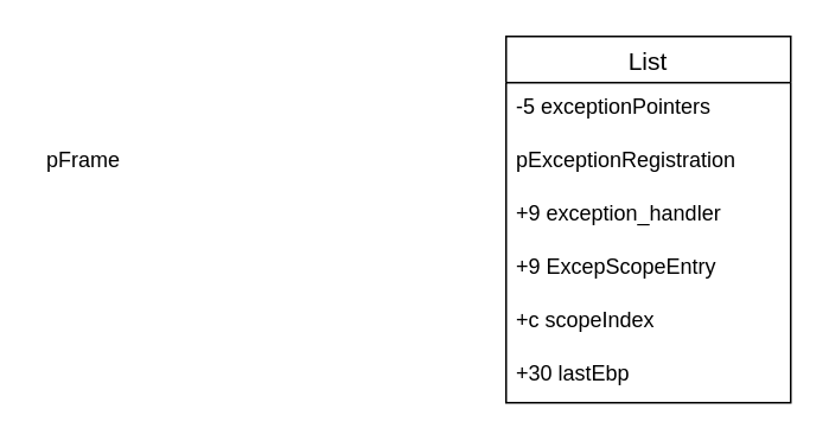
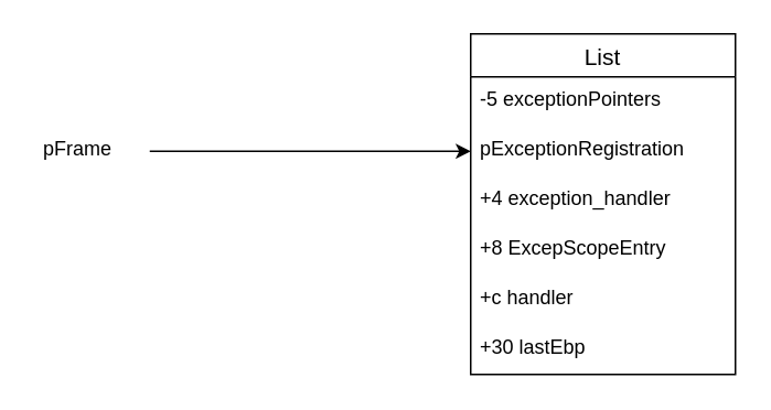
  <mxCell id="0" />
  <mxCell id="1" parent="0" />
  <mxCell id="2" value="List" style="swimlane;fontStyle=0;childLayout=stackLayout;horizontal=1;startSize=26;horizontalStack=0;resizeParent=1;resizeParentMax=0;resizeLast=0;collapsible=1;marginBottom=0;align=center;fontSize=14;" vertex="1" parent="1"><mxGeometry x="284" y="20" width="160" height="206" as="geometry" /></mxCell>
  <mxCell id="3" value="-5 exceptionPointers" style="text;strokeColor=none;fillColor=none;spacingLeft=4;spacingRight=4;overflow=hidden;rotatable=0;points=[[0,0.5],[1,0.5]];portConstraint=eastwest;fontSize=12;" vertex="1" parent="2"><mxGeometry y="26" width="160" height="30" as="geometry" /></mxCell>
  <mxCell id="4" value="pExceptionRegistration" style="text;strokeColor=none;fillColor=none;spacingLeft=4;spacingRight=4;overflow=hidden;rotatable=0;points=[[0,0.5],[1,0.5]];portConstraint=eastwest;fontSize=12;" vertex="1" parent="2"><mxGeometry y="56" width="160" height="30" as="geometry" /></mxCell>
- <mxCell id="5" value="+9 exception_handler&#10;" style="text;strokeColor=none;fillColor=none;spacingLeft=4;spacingRight=4;overflow=hidden;rotatable=0;points=[[0,0.5],[1,0.5]];portConstraint=eastwest;fontSize=12;" vertex="1" parent="2"><mxGeometry y="86" width="160" height="30" as="geometry" /></mxCell>
- <mxCell id="6" value="+9 ExcepScopeEntry" style="text;strokeColor=none;fillColor=none;spacingLeft=4;spacingRight=4;overflow=hidden;rotatable=0;points=[[0,0.5],[1,0.5]];portConstraint=eastwest;fontSize=12;" vertex="1" parent="2"><mxGeometry y="116" width="160" height="30" as="geometry" /></mxCell>
- <mxCell id="7" value="+c scopeIndex" style="text;strokeColor=none;fillColor=none;spacingLeft=4;spacingRight=4;overflow=hidden;rotatable=0;points=[[0,0.5],[1,0.5]];portConstraint=eastwest;fontSize=12;" vertex="1" parent="2"><mxGeometry y="146" width="160" height="30" as="geometry" /></mxCell>
+ <mxCell id="5" value="+4 exception_handler&#10;" style="text;strokeColor=none;fillColor=none;spacingLeft=4;spacingRight=4;overflow=hidden;rotatable=0;points=[[0,0.5],[1,0.5]];portConstraint=eastwest;fontSize=12;" vertex="1" parent="2"><mxGeometry y="86" width="160" height="30" as="geometry" /></mxCell>
+ <mxCell id="6" value="+8 ExcepScopeEntry" style="text;strokeColor=none;fillColor=none;spacingLeft=4;spacingRight=4;overflow=hidden;rotatable=0;points=[[0,0.5],[1,0.5]];portConstraint=eastwest;fontSize=12;" vertex="1" parent="2"><mxGeometry y="116" width="160" height="30" as="geometry" /></mxCell>
+ <mxCell id="7" value="+c handler" style="text;strokeColor=none;fillColor=none;spacingLeft=4;spacingRight=4;overflow=hidden;rotatable=0;points=[[0,0.5],[1,0.5]];portConstraint=eastwest;fontSize=12;" vertex="1" parent="2"><mxGeometry y="146" width="160" height="30" as="geometry" /></mxCell>
  <mxCell id="8" value="+30 lastEbp" style="text;strokeColor=none;fillColor=none;spacingLeft=4;spacingRight=4;overflow=hidden;rotatable=0;points=[[0,0.5],[1,0.5]];portConstraint=eastwest;fontSize=12;" vertex="1" parent="2"><mxGeometry y="176" width="160" height="30" as="geometry" /></mxCell>
+ <mxCell id="9" style="edgeStyle=orthogonalEdgeStyle;rounded=0;orthogonalLoop=1;jettySize=auto;html=1;exitX=1;exitY=0.5;exitDx=0;exitDy=0;entryX=0;entryY=0.5;entryDx=0;entryDy=0;" edge="1" parent="1" source="10" target="4"><mxGeometry relative="1" as="geometry" /></mxCell>
  <mxCell id="10" value="pFrame&#10;" style="text;strokeColor=none;fillColor=none;spacingLeft=4;spacingRight=4;overflow=hidden;rotatable=0;points=[[0,0.5],[1,0.5]];portConstraint=eastwest;fontSize=12;" vertex="1" parent="1"><mxGeometry x="20" y="76" width="70" height="30" as="geometry" /></mxCell>
